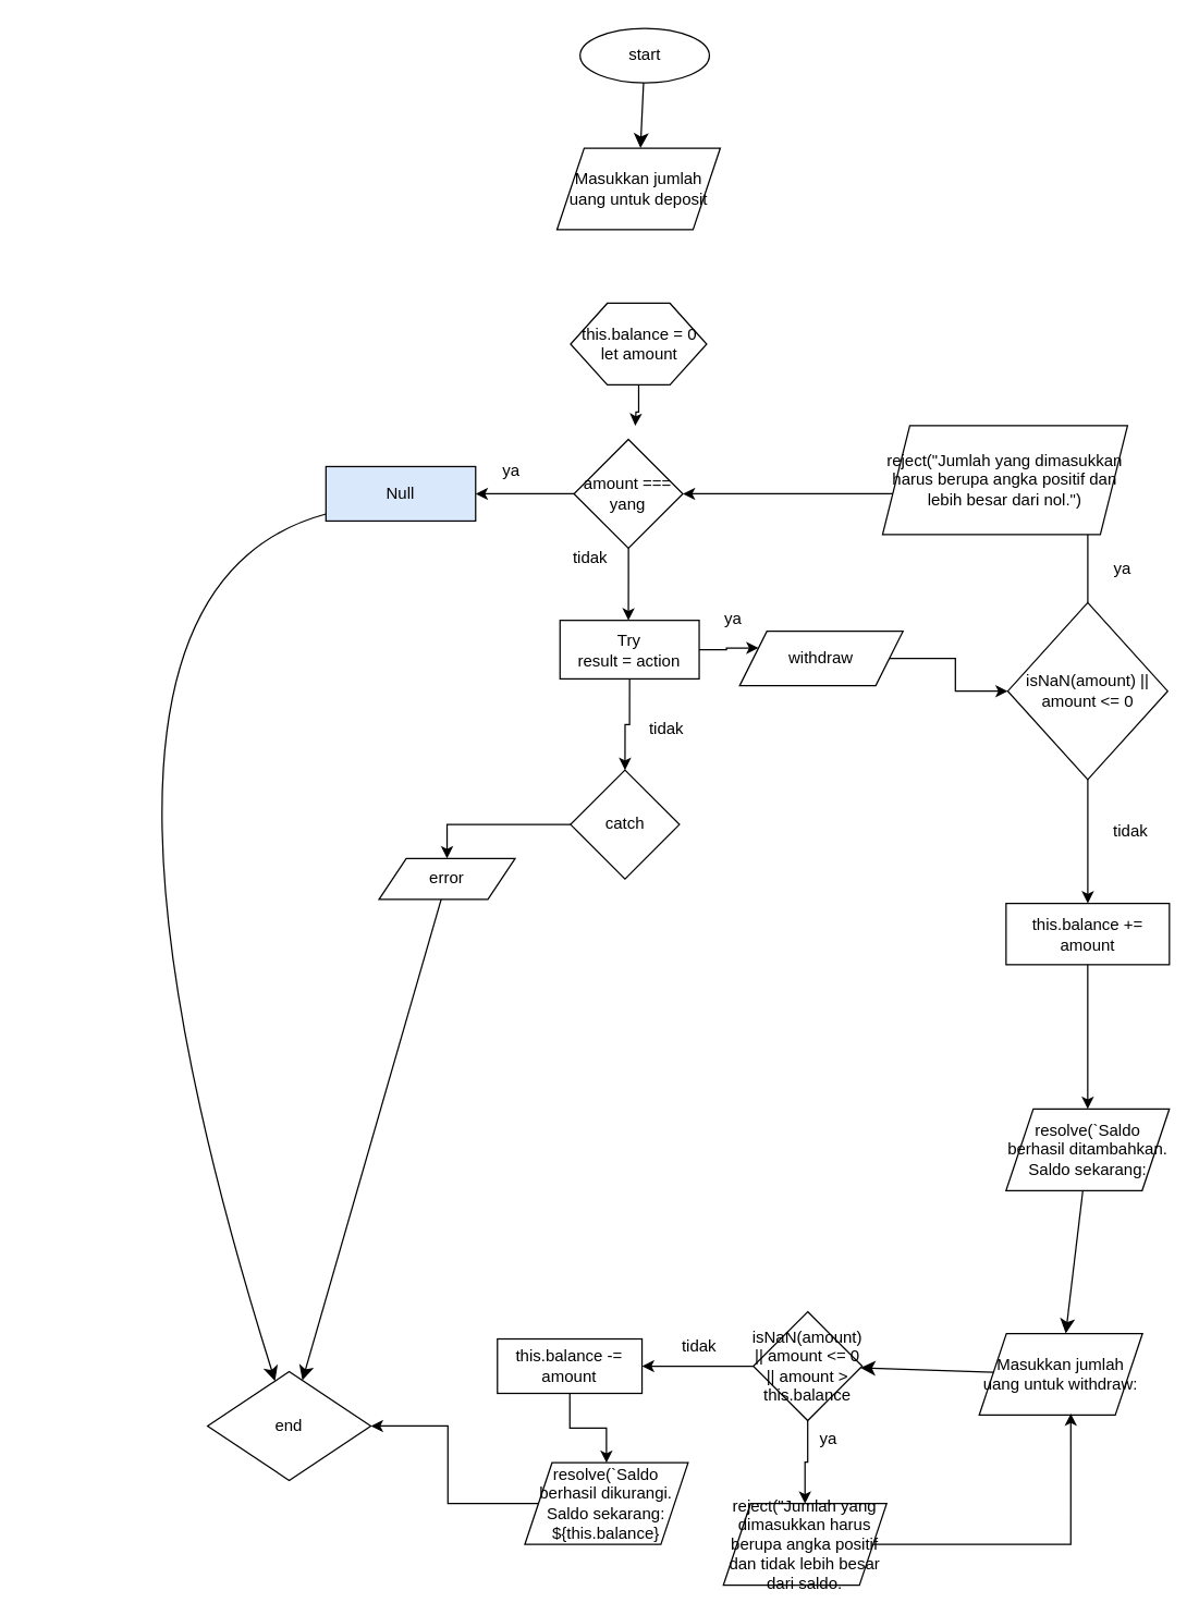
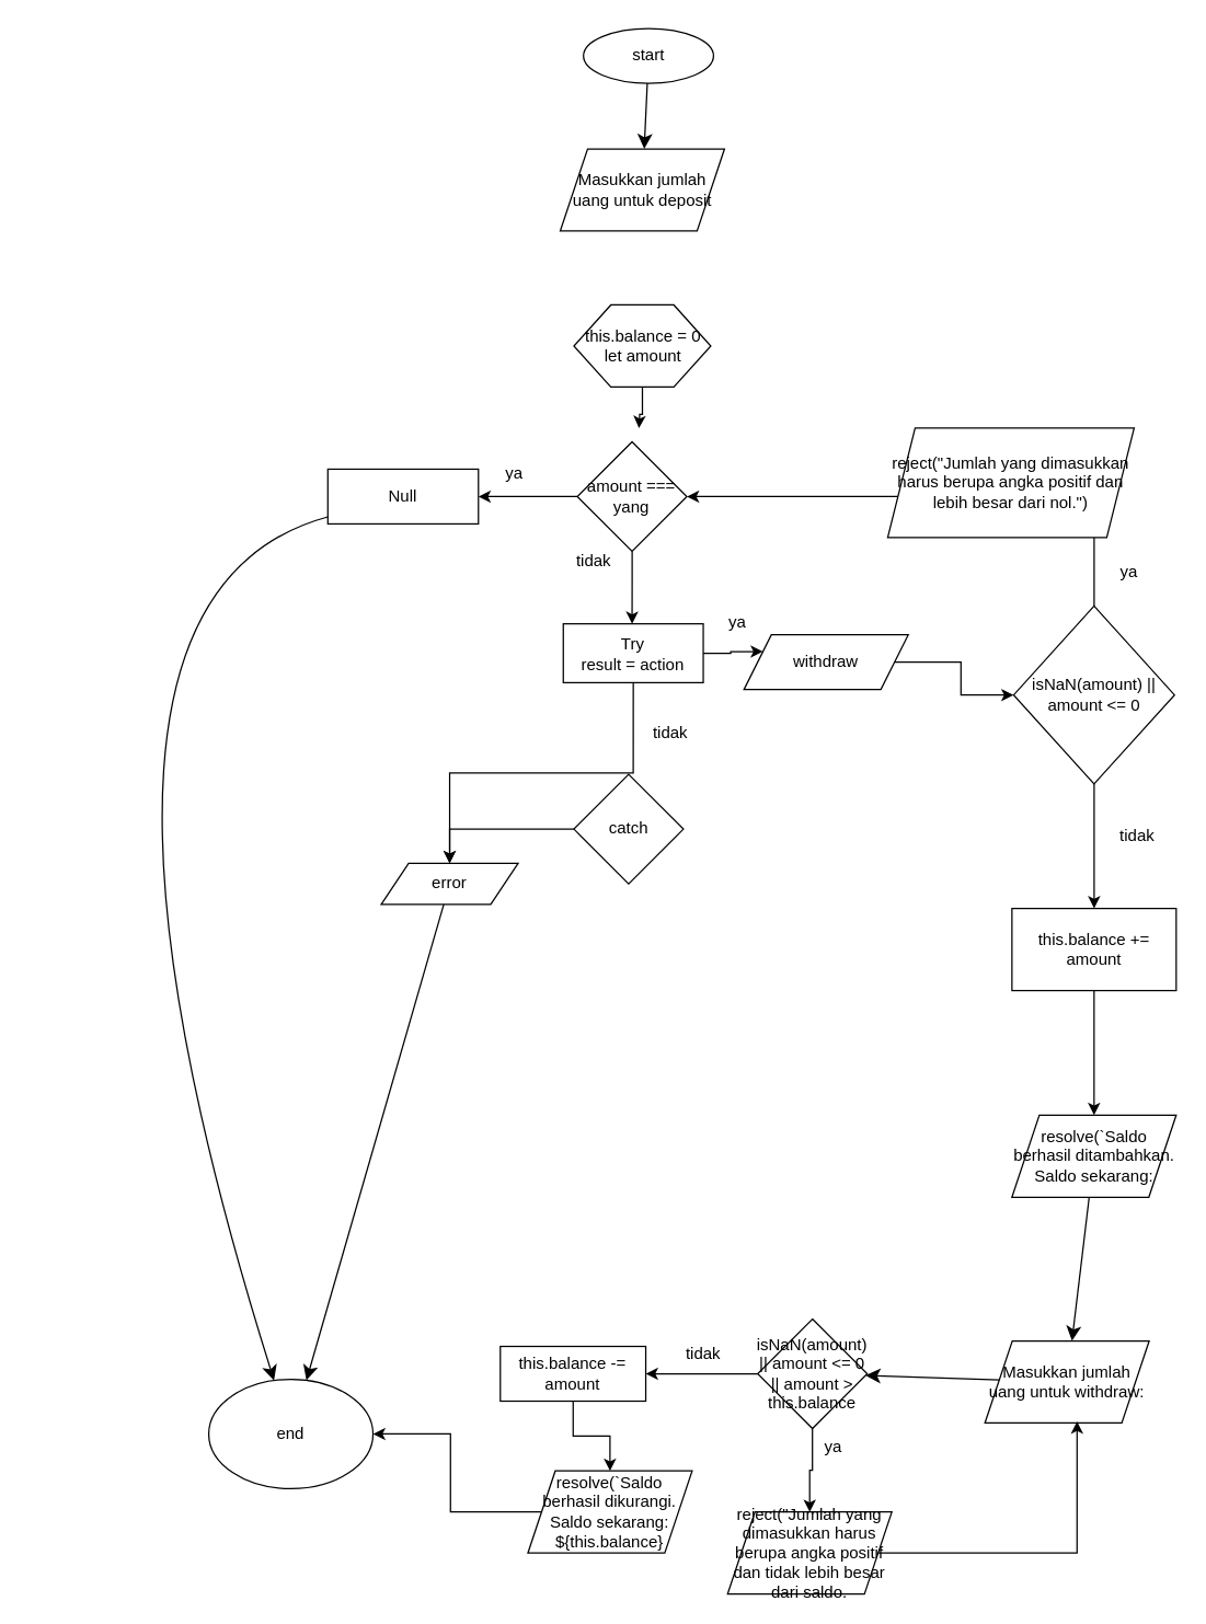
  <mxCell id="0" />
  <mxCell id="1" parent="0" />
  <mxCell id="2" value="" style="edgeStyle=orthogonalEdgeStyle;rounded=0;orthogonalLoop=1;jettySize=auto;html=1;" parent="1" source="3" edge="1"><mxGeometry relative="1" as="geometry"><mxPoint x="466.25" y="312" as="targetPoint" /></mxGeometry></mxCell>
  <mxCell id="3" value="" style="verticalLabelPosition=bottom;verticalAlign=top;html=1;shape=hexagon;perimeter=hexagonPerimeter2;arcSize=6;size=0.27;" parent="1" vertex="1"><mxGeometry x="418.75" y="222" width="100" height="60" as="geometry" /></mxCell>
  <mxCell id="4" style="edgeStyle=none;curved=1;rounded=0;orthogonalLoop=1;jettySize=auto;html=1;fontSize=12;startSize=8;endSize=8;" parent="1" source="5" target="32" edge="1"><mxGeometry relative="1" as="geometry" /></mxCell>
  <mxCell id="5" value="start" style="ellipse;whiteSpace=wrap;html=1;" parent="1" vertex="1"><mxGeometry x="425.75" y="20" width="95" height="40" as="geometry" /></mxCell>
  <mxCell id="6" value="this.balance = 0&lt;div&gt;let amount&lt;/div&gt;" style="text;html=1;align=center;verticalAlign=middle;resizable=0;points=[];autosize=1;strokeColor=none;fillColor=none;" parent="1" vertex="1"><mxGeometry x="413.75" y="232" width="110" height="40" as="geometry" /></mxCell>
  <mxCell id="7" value="" style="edgeStyle=orthogonalEdgeStyle;rounded=0;orthogonalLoop=1;jettySize=auto;html=1;" parent="1" source="9" target="11" edge="1"><mxGeometry relative="1" as="geometry" /></mxCell>
  <mxCell id="8" value="" style="edgeStyle=orthogonalEdgeStyle;rounded=0;orthogonalLoop=1;jettySize=auto;html=1;" parent="1" source="9" edge="1"><mxGeometry relative="1" as="geometry"><mxPoint x="461.25" y="455" as="targetPoint" /></mxGeometry></mxCell>
  <mxCell id="9" value="amount === yang" style="rhombus;whiteSpace=wrap;html=1;" parent="1" vertex="1"><mxGeometry x="421.25" y="322" width="80" height="80" as="geometry" /></mxCell>
  <mxCell id="10" style="edgeStyle=none;curved=1;rounded=0;orthogonalLoop=1;jettySize=auto;html=1;fontSize=12;startSize=8;endSize=8;" parent="1" source="11" target="35" edge="1"><mxGeometry relative="1" as="geometry"><Array as="points"><mxPoint x="20" y="436" /></Array></mxGeometry></mxCell>
- <mxCell id="11" value="Null" style="rounded=0;whiteSpace=wrap;html=1;fillColor=#dae8fc;" parent="1" vertex="1"><mxGeometry x="239" y="342" width="110" height="40" as="geometry" /></mxCell>
+ <mxCell id="11" value="Null" style="rounded=0;whiteSpace=wrap;html=1;" parent="1" vertex="1"><mxGeometry x="239" y="342" width="110" height="40" as="geometry" /></mxCell>
  <mxCell id="12" style="edgeStyle=none;curved=1;rounded=0;orthogonalLoop=1;jettySize=auto;html=1;fontSize=12;startSize=8;endSize=8;" parent="1" source="13" target="35" edge="1"><mxGeometry relative="1" as="geometry" /></mxCell>
  <mxCell id="13" value="error" style="shape=parallelogram;perimeter=parallelogramPerimeter;whiteSpace=wrap;html=1;fixedSize=1;" parent="1" vertex="1"><mxGeometry x="278" y="630" width="100" height="30" as="geometry" /></mxCell>
  <mxCell id="14" style="edgeStyle=orthogonalEdgeStyle;rounded=0;orthogonalLoop=1;jettySize=auto;html=1;" parent="1" source="15" target="18" edge="1"><mxGeometry relative="1" as="geometry" /></mxCell>
  <mxCell id="15" value="withdraw" style="shape=parallelogram;perimeter=parallelogramPerimeter;whiteSpace=wrap;html=1;fixedSize=1;" parent="1" vertex="1"><mxGeometry x="543" y="463" width="120" height="40" as="geometry" /></mxCell>
  <mxCell id="16" style="edgeStyle=orthogonalEdgeStyle;rounded=0;orthogonalLoop=1;jettySize=auto;html=1;entryX=1;entryY=0.5;entryDx=0;entryDy=0;" parent="1" source="18" target="9" edge="1"><mxGeometry relative="1" as="geometry"><Array as="points"><mxPoint x="799" y="362" /></Array></mxGeometry></mxCell>
  <mxCell id="17" style="edgeStyle=orthogonalEdgeStyle;rounded=0;orthogonalLoop=1;jettySize=auto;html=1;" edge="1" parent="1" source="18" target="21"><mxGeometry relative="1" as="geometry" /></mxCell>
  <mxCell id="18" value="isNaN(amount) || amount &amp;lt;= 0" style="rhombus;whiteSpace=wrap;html=1;" parent="1" vertex="1"><mxGeometry x="740" y="442" width="117.5" height="130" as="geometry" /></mxCell>
  <mxCell id="19" value="reject(&quot;Jumlah yang dimasukkan harus berupa angka positif dan lebih besar dari nol.&quot;)" style="shape=parallelogram;perimeter=parallelogramPerimeter;whiteSpace=wrap;html=1;fixedSize=1;" parent="1" vertex="1"><mxGeometry x="648" y="312" width="180" height="80" as="geometry" /></mxCell>
  <mxCell id="20" value="" style="edgeStyle=orthogonalEdgeStyle;rounded=0;orthogonalLoop=1;jettySize=auto;html=1;" parent="1" source="21" target="23" edge="1"><mxGeometry relative="1" as="geometry" /></mxCell>
- <mxCell id="21" value="this.balance += amount" style="rounded=0;whiteSpace=wrap;html=1;" parent="1" vertex="1"><mxGeometry x="738.75" y="663" width="120" height="45" as="geometry" /></mxCell>
+ <mxCell id="21" value="this.balance += amount" style="rounded=0;whiteSpace=wrap;html=1;" parent="1" vertex="1"><mxGeometry x="738.75" y="663" width="120" height="60" as="geometry" /></mxCell>
  <mxCell id="22" style="edgeStyle=none;curved=1;rounded=0;orthogonalLoop=1;jettySize=auto;html=1;fontSize=12;startSize=8;endSize=8;" parent="1" source="23" target="34" edge="1"><mxGeometry relative="1" as="geometry" /></mxCell>
  <mxCell id="23" value="resolve(`Saldo berhasil ditambahkan. Saldo sekarang:" style="shape=parallelogram;perimeter=parallelogramPerimeter;whiteSpace=wrap;html=1;fixedSize=1;rounded=0;" parent="1" vertex="1"><mxGeometry x="738.75" y="814" width="120" height="60" as="geometry" /></mxCell>
  <mxCell id="24" value="" style="edgeStyle=orthogonalEdgeStyle;rounded=0;orthogonalLoop=1;jettySize=auto;html=1;" parent="1" source="26" target="27" edge="1"><mxGeometry relative="1" as="geometry" /></mxCell>
  <mxCell id="25" value="" style="edgeStyle=orthogonalEdgeStyle;rounded=0;orthogonalLoop=1;jettySize=auto;html=1;" parent="1" source="26" target="29" edge="1"><mxGeometry relative="1" as="geometry" /></mxCell>
  <mxCell id="26" value="isNaN(amount) || amount &amp;lt;= 0 || amount &amp;gt; this.balance" style="rhombus;whiteSpace=wrap;html=1;" parent="1" vertex="1"><mxGeometry x="553" y="963" width="80" height="80" as="geometry" /></mxCell>
  <mxCell id="27" value="reject(&quot;Jumlah yang dimasukkan harus berupa angka positif dan tidak lebih besar dari saldo." style="shape=parallelogram;perimeter=parallelogramPerimeter;whiteSpace=wrap;html=1;fixedSize=1;" parent="1" vertex="1"><mxGeometry x="531" y="1104" width="120" height="60" as="geometry" /></mxCell>
  <mxCell id="28" value="" style="edgeStyle=orthogonalEdgeStyle;rounded=0;orthogonalLoop=1;jettySize=auto;html=1;" parent="1" source="29" target="31" edge="1"><mxGeometry relative="1" as="geometry" /></mxCell>
  <mxCell id="29" value="this.balance -= amount" style="whiteSpace=wrap;html=1;" parent="1" vertex="1"><mxGeometry x="365" y="983" width="106.25" height="40" as="geometry" /></mxCell>
  <mxCell id="30" style="edgeStyle=orthogonalEdgeStyle;rounded=0;orthogonalLoop=1;jettySize=auto;html=1;" edge="1" parent="1" source="31" target="35"><mxGeometry relative="1" as="geometry" /></mxCell>
  <mxCell id="31" value="resolve(`Saldo berhasil dikurangi. Saldo sekarang: ${this.balance}" style="shape=parallelogram;perimeter=parallelogramPerimeter;whiteSpace=wrap;html=1;fixedSize=1;" parent="1" vertex="1"><mxGeometry x="385.125" y="1074" width="120" height="60" as="geometry" /></mxCell>
  <mxCell id="32" value="Masukkan jumlah uang untuk deposit" style="shape=parallelogram;perimeter=parallelogramPerimeter;whiteSpace=wrap;html=1;fixedSize=1;" parent="1" vertex="1"><mxGeometry x="408.75" y="108" width="120" height="60" as="geometry" /></mxCell>
  <mxCell id="33" style="edgeStyle=none;curved=1;rounded=0;orthogonalLoop=1;jettySize=auto;html=1;fontSize=12;startSize=8;endSize=8;" parent="1" source="34" target="26" edge="1"><mxGeometry relative="1" as="geometry" /></mxCell>
  <mxCell id="34" value="Masukkan jumlah uang untuk withdraw:" style="shape=parallelogram;perimeter=parallelogramPerimeter;whiteSpace=wrap;html=1;fixedSize=1;" parent="1" vertex="1"><mxGeometry x="719" y="979" width="120" height="60" as="geometry" /></mxCell>
- <mxCell id="35" value="end" style="rhombus;whiteSpace=wrap;html=1;" parent="1" vertex="1"><mxGeometry x="152" y="1007" width="120" height="80" as="geometry" /></mxCell>
+ <mxCell id="35" value="end" style="ellipse;whiteSpace=wrap;html=1;" parent="1" vertex="1"><mxGeometry x="152" y="1007" width="120" height="80" as="geometry" /></mxCell>
  <mxCell id="36" style="edgeStyle=orthogonalEdgeStyle;rounded=0;orthogonalLoop=1;jettySize=auto;html=1;entryX=0.561;entryY=0.981;entryDx=0;entryDy=0;entryPerimeter=0;" edge="1" parent="1" source="27" target="34"><mxGeometry relative="1" as="geometry" /></mxCell>
  <mxCell id="37" value="ya" style="text;html=1;align=center;verticalAlign=middle;resizable=0;points=[];autosize=1;strokeColor=none;fillColor=none;" vertex="1" parent="1"><mxGeometry x="359" y="332" width="31" height="26" as="geometry" /></mxCell>
  <mxCell id="38" value="tidak" style="text;html=1;align=center;verticalAlign=middle;resizable=0;points=[];autosize=1;strokeColor=none;fillColor=none;" vertex="1" parent="1"><mxGeometry x="411" y="396" width="43" height="26" as="geometry" /></mxCell>
  <mxCell id="39" style="edgeStyle=orthogonalEdgeStyle;rounded=0;orthogonalLoop=1;jettySize=auto;html=1;entryX=0;entryY=0.25;entryDx=0;entryDy=0;" edge="1" parent="1" source="40" target="15"><mxGeometry relative="1" as="geometry" /></mxCell>
  <mxCell id="40" value="Try&lt;div&gt;result = action&lt;br&gt;&lt;/div&gt;" style="rounded=0;whiteSpace=wrap;html=1;" vertex="1" parent="1"><mxGeometry x="411" y="455" width="102.25" height="43" as="geometry" /></mxCell>
  <mxCell id="41" style="edgeStyle=orthogonalEdgeStyle;rounded=0;orthogonalLoop=1;jettySize=auto;html=1;entryX=0.5;entryY=0;entryDx=0;entryDy=0;" edge="1" parent="1" source="42" target="13"><mxGeometry relative="1" as="geometry" /></mxCell>
  <mxCell id="42" value="catch" style="rhombus;whiteSpace=wrap;html=1;" vertex="1" parent="1"><mxGeometry x="418.75" y="565" width="80" height="80" as="geometry" /></mxCell>
- <mxCell id="43" style="edgeStyle=orthogonalEdgeStyle;rounded=0;orthogonalLoop=1;jettySize=auto;html=1;entryX=0.5;entryY=0;entryDx=0;entryDy=0;exitX=0.5;exitY=1;exitDx=0;exitDy=0;" edge="1" parent="1" source="40" target="42"><mxGeometry relative="1" as="geometry"><mxPoint x="462.125" y="547" as="sourcePoint" /></mxGeometry></mxCell>
+ <mxCell id="43" style="edgeStyle=orthogonalEdgeStyle;rounded=0;orthogonalLoop=1;jettySize=auto;html=1;exitX=0.5;exitY=1;exitDx=0;exitDy=0;" edge="1" parent="1" source="40" target="13"><mxGeometry relative="1" as="geometry"><mxPoint x="462.125" y="547" as="sourcePoint" /></mxGeometry></mxCell>
  <mxCell id="44" value="ya" style="text;html=1;align=center;verticalAlign=middle;resizable=0;points=[];autosize=1;strokeColor=none;fillColor=none;" vertex="1" parent="1"><mxGeometry x="522" y="441" width="31" height="26" as="geometry" /></mxCell>
  <mxCell id="45" value="tidak" style="text;html=1;align=center;verticalAlign=middle;resizable=0;points=[];autosize=1;strokeColor=none;fillColor=none;" vertex="1" parent="1"><mxGeometry x="467" y="522" width="43" height="26" as="geometry" /></mxCell>
  <mxCell id="46" value="ya" style="text;html=1;align=center;verticalAlign=middle;resizable=0;points=[];autosize=1;strokeColor=none;fillColor=none;" vertex="1" parent="1"><mxGeometry x="808" y="404" width="31" height="26" as="geometry" /></mxCell>
  <mxCell id="47" value="tidak" style="text;html=1;align=center;verticalAlign=middle;resizable=0;points=[];autosize=1;strokeColor=none;fillColor=none;" vertex="1" parent="1"><mxGeometry x="808" y="597" width="43" height="26" as="geometry" /></mxCell>
  <mxCell id="48" value="ya" style="text;html=1;align=center;verticalAlign=middle;resizable=0;points=[];autosize=1;strokeColor=none;fillColor=none;" vertex="1" parent="1"><mxGeometry x="592" y="1044" width="31" height="26" as="geometry" /></mxCell>
  <mxCell id="49" value="tidak" style="text;html=1;align=center;verticalAlign=middle;resizable=0;points=[];autosize=1;strokeColor=none;fillColor=none;" vertex="1" parent="1"><mxGeometry x="491" y="976" width="43" height="26" as="geometry" /></mxCell>
